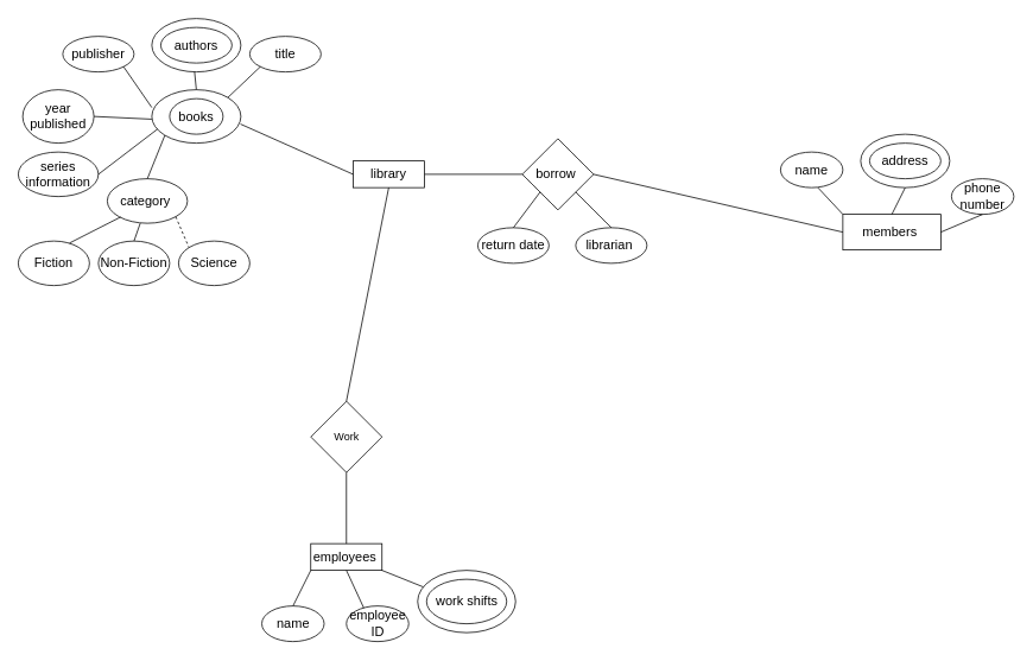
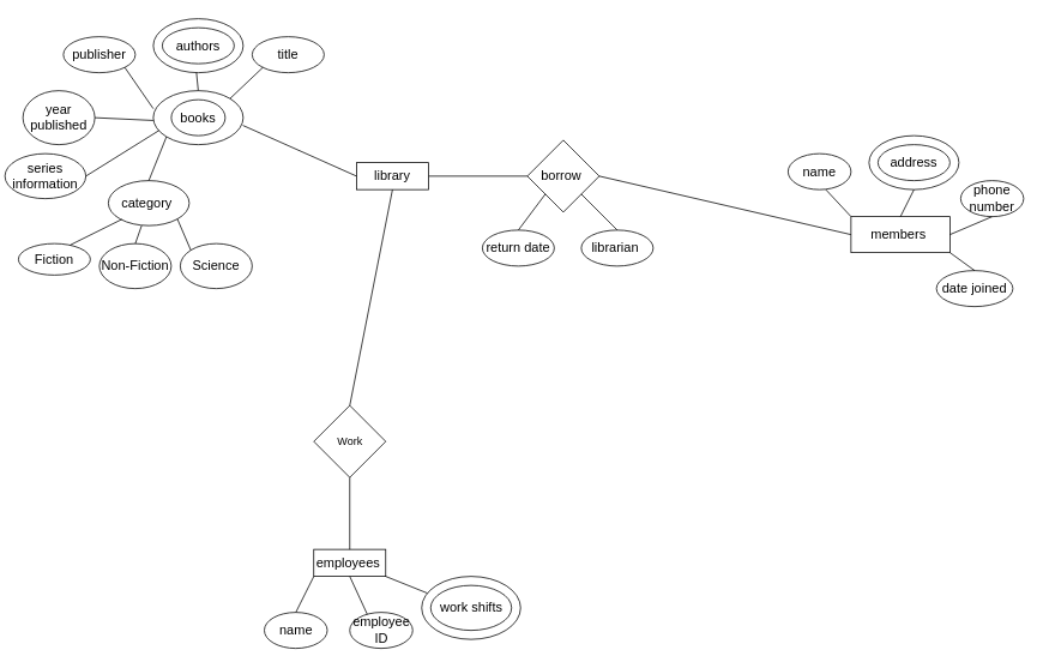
  <mxCell id="0" />
  <mxCell id="1" parent="0" />
  <mxCell id="2" value="" style="ellipse;whiteSpace=wrap;html=1;" vertex="1" parent="1"><mxGeometry x="170" y="100" width="100" height="60" as="geometry" /></mxCell>
  <mxCell id="3" value="" style="ellipse;whiteSpace=wrap;html=1;" vertex="1" parent="1"><mxGeometry x="468.5" y="640" width="110" height="70" as="geometry" /></mxCell>
  <mxCell id="4" value="" style="ellipse;whiteSpace=wrap;html=1;" vertex="1" parent="1"><mxGeometry x="966" y="150" width="100" height="60" as="geometry" /></mxCell>
  <mxCell id="5" value="" style="ellipse;whiteSpace=wrap;html=1;" vertex="1" parent="1"><mxGeometry x="170" y="20" width="100" height="60" as="geometry" /></mxCell>
  <mxCell id="6" value="&lt;span style=&quot;font-size:11.0pt;line-height:&lt;br/&gt;115%;font-family:&amp;quot;Arial&amp;quot;,sans-serif;mso-fareast-font-family:Arial;mso-ansi-language:&lt;br/&gt;EN-GB;mso-fareast-language:EN-US;mso-bidi-language:AR-SA&quot; lang=&quot;EN-GB&quot;&gt;title&lt;/span&gt;" style="ellipse;whiteSpace=wrap;html=1;" vertex="1" parent="1"><mxGeometry x="280" y="40" width="80" height="40" as="geometry" /></mxCell>
  <mxCell id="7" value="&lt;span style=&quot;font-size:11.0pt;line-height:&lt;br/&gt;115%;font-family:&amp;quot;Arial&amp;quot;,sans-serif;mso-fareast-font-family:Arial;mso-ansi-language:&lt;br/&gt;EN-GB;mso-fareast-language:EN-US;mso-bidi-language:AR-SA&quot; lang=&quot;EN-GB&quot;&gt;authors&lt;/span&gt;" style="ellipse;whiteSpace=wrap;html=1;" vertex="1" parent="1"><mxGeometry x="180" y="30" width="80" height="40" as="geometry" /></mxCell>
  <mxCell id="8" value="&lt;span style=&quot;font-size:11.0pt;line-height:&lt;br/&gt;115%;font-family:&amp;quot;Arial&amp;quot;,sans-serif;mso-fareast-font-family:Arial;mso-ansi-language:&lt;br/&gt;EN-GB;mso-fareast-language:EN-US;mso-bidi-language:AR-SA&quot; lang=&quot;EN-GB&quot;&gt;publisher&lt;/span&gt;" style="ellipse;whiteSpace=wrap;html=1;" vertex="1" parent="1"><mxGeometry x="70" y="40" width="80" height="40" as="geometry" /></mxCell>
  <mxCell id="9" value="&lt;span style=&quot;font-size:11.0pt;line-height:&lt;br/&gt;115%;font-family:&amp;quot;Arial&amp;quot;,sans-serif;mso-fareast-font-family:Arial;mso-ansi-language:&lt;br/&gt;EN-GB;mso-fareast-language:EN-US;mso-bidi-language:AR-SA&quot; lang=&quot;EN-GB&quot;&gt;year published&lt;/span&gt;" style="ellipse;whiteSpace=wrap;html=1;" vertex="1" parent="1"><mxGeometry x="25" y="100" width="80" height="60" as="geometry" /></mxCell>
- <mxCell id="10" value="&lt;span style=&quot;font-size:11.0pt;line-height:&lt;br/&gt;115%;font-family:&amp;quot;Arial&amp;quot;,sans-serif;mso-fareast-font-family:Arial;mso-ansi-language:&lt;br/&gt;EN-GB;mso-fareast-language:EN-US;mso-bidi-language:AR-SA&quot; lang=&quot;EN-GB&quot;&gt;series information&lt;/span&gt;" style="ellipse;whiteSpace=wrap;html=1;" vertex="1" parent="1"><mxGeometry x="20" y="170" width="90" height="50" as="geometry" /></mxCell>
+ <mxCell id="10" value="&lt;span style=&quot;font-size:11.0pt;line-height:&lt;br/&gt;115%;font-family:&amp;quot;Arial&amp;quot;,sans-serif;mso-fareast-font-family:Arial;mso-ansi-language:&lt;br/&gt;EN-GB;mso-fareast-language:EN-US;mso-bidi-language:AR-SA&quot; lang=&quot;EN-GB&quot;&gt;series information&lt;/span&gt;" style="ellipse;whiteSpace=wrap;html=1;" vertex="1" parent="1"><mxGeometry x="5" y="170" width="90" height="50" as="geometry" /></mxCell>
  <mxCell id="11" value="" style="endArrow=none;html=1;rounded=0;exitX=1;exitY=0.5;exitDx=0;exitDy=0;entryX=0.064;entryY=0.737;entryDx=0;entryDy=0;entryPerimeter=0;" edge="1" parent="1" source="10" target="2"><mxGeometry width="50" height="50" relative="1" as="geometry"><mxPoint x="120" y="190" as="sourcePoint" /><mxPoint x="170" y="140" as="targetPoint" /></mxGeometry></mxCell>
  <mxCell id="12" value="" style="endArrow=none;html=1;rounded=0;entryX=0;entryY=0;entryDx=0;entryDy=0;exitX=1;exitY=1;exitDx=0;exitDy=0;" edge="1" parent="1" source="8"><mxGeometry width="50" height="50" relative="1" as="geometry"><mxPoint x="140" y="80" as="sourcePoint" /><mxPoint x="170" y="120" as="targetPoint" /></mxGeometry></mxCell>
  <mxCell id="13" value="" style="endArrow=none;html=1;rounded=0;exitX=1;exitY=0.5;exitDx=0;exitDy=0;" edge="1" parent="1" source="9"><mxGeometry width="50" height="50" relative="1" as="geometry"><mxPoint x="104" y="126" as="sourcePoint" /><mxPoint x="170" y="133.095" as="targetPoint" /></mxGeometry></mxCell>
  <mxCell id="14" value="" style="endArrow=none;html=1;rounded=0;exitX=1;exitY=1;exitDx=0;exitDy=0;entryX=0.5;entryY=0;entryDx=0;entryDy=0;" edge="1" parent="1" target="2"><mxGeometry width="50" height="50" relative="1" as="geometry"><mxPoint x="218" y="80" as="sourcePoint" /><mxPoint x="220" y="100" as="targetPoint" /></mxGeometry></mxCell>
  <mxCell id="15" value="" style="endArrow=none;html=1;rounded=0;entryX=1;entryY=0;entryDx=0;entryDy=0;" edge="1" parent="1" target="2"><mxGeometry width="50" height="50" relative="1" as="geometry"><mxPoint x="292" y="74" as="sourcePoint" /><mxPoint x="260" y="110" as="targetPoint" /></mxGeometry></mxCell>
  <mxCell id="16" value="&lt;span style=&quot;font-size:11.0pt;line-height:&lt;br/&gt;115%;font-family:&amp;quot;Arial&amp;quot;,sans-serif;mso-fareast-font-family:Arial;mso-ansi-language:&lt;br/&gt;EN-GB;mso-fareast-language:EN-US;mso-bidi-language:AR-SA&quot; lang=&quot;EN-GB&quot;&gt;category&amp;nbsp;&lt;/span&gt;" style="ellipse;whiteSpace=wrap;html=1;" vertex="1" parent="1"><mxGeometry x="120" y="200" width="90" height="50" as="geometry" /></mxCell>
  <mxCell id="17" value="" style="endArrow=none;html=1;rounded=0;exitX=0.5;exitY=0;exitDx=0;exitDy=0;entryX=0;entryY=1;entryDx=0;entryDy=0;" edge="1" parent="1" source="16" target="2"><mxGeometry width="50" height="50" relative="1" as="geometry"><mxPoint x="154" y="196" as="sourcePoint" /><mxPoint x="190" y="150" as="targetPoint" /></mxGeometry></mxCell>
- <mxCell id="18" value="&lt;span style=&quot;font-size:11.0pt;line-height:&lt;br/&gt;115%;font-family:&amp;quot;Arial&amp;quot;,sans-serif;mso-fareast-font-family:Arial;mso-ansi-language:&lt;br/&gt;EN-GB;mso-fareast-language:EN-US;mso-bidi-language:AR-SA&quot; lang=&quot;EN-GB&quot;&gt;Fiction&lt;/span&gt;" style="ellipse;whiteSpace=wrap;html=1;" vertex="1" parent="1"><mxGeometry x="20" y="270" width="80" height="50" as="geometry" /></mxCell>
+ <mxCell id="18" value="&lt;span style=&quot;font-size:11.0pt;line-height:&lt;br/&gt;115%;font-family:&amp;quot;Arial&amp;quot;,sans-serif;mso-fareast-font-family:Arial;mso-ansi-language:&lt;br/&gt;EN-GB;mso-fareast-language:EN-US;mso-bidi-language:AR-SA&quot; lang=&quot;EN-GB&quot;&gt;Fiction&lt;/span&gt;" style="ellipse;whiteSpace=wrap;html=1;" vertex="1" parent="1"><mxGeometry x="20" y="270" width="80" height="35" as="geometry" /></mxCell>
  <mxCell id="19" value="&lt;span style=&quot;font-size:11.0pt;line-height:&lt;br/&gt;115%;font-family:&amp;quot;Arial&amp;quot;,sans-serif;mso-fareast-font-family:Arial;mso-ansi-language:&lt;br/&gt;EN-GB;mso-fareast-language:EN-US;mso-bidi-language:AR-SA&quot; lang=&quot;EN-GB&quot;&gt;Science&lt;/span&gt;" style="ellipse;whiteSpace=wrap;html=1;" vertex="1" parent="1"><mxGeometry x="200" y="270" width="80" height="50" as="geometry" /></mxCell>
  <mxCell id="20" value="&lt;span style=&quot;font-size:11.0pt;line-height:&lt;br/&gt;115%;font-family:&amp;quot;Arial&amp;quot;,sans-serif;mso-fareast-font-family:Arial;mso-ansi-language:&lt;br/&gt;EN-GB;mso-fareast-language:EN-US;mso-bidi-language:AR-SA&quot; lang=&quot;EN-GB&quot;&gt;Non-Fiction&lt;/span&gt;" style="ellipse;whiteSpace=wrap;html=1;" vertex="1" parent="1"><mxGeometry x="110" y="270" width="80" height="50" as="geometry" /></mxCell>
  <mxCell id="21" value="&lt;span style=&quot;font-size:11.0pt;line-height:&lt;br/&gt;115%;font-family:&amp;quot;Arial&amp;quot;,sans-serif;mso-fareast-font-family:Arial;mso-ansi-language:&lt;br/&gt;EN-GB;mso-fareast-language:EN-US;mso-bidi-language:AR-SA&quot; lang=&quot;EN-GB&quot;&gt;members&amp;nbsp;&lt;/span&gt;" style="rounded=0;whiteSpace=wrap;html=1;" vertex="1" parent="1"><mxGeometry x="946" y="240" width="110" height="40" as="geometry" /></mxCell>
  <mxCell id="22" value="&lt;span style=&quot;font-size:11.0pt;line-height:&lt;br/&gt;115%;font-family:&amp;quot;Arial&amp;quot;,sans-serif;mso-fareast-font-family:Arial;mso-ansi-language:&lt;br/&gt;EN-GB;mso-fareast-language:EN-US;mso-bidi-language:AR-SA&quot; lang=&quot;EN-GB&quot;&gt;name&lt;/span&gt;" style="ellipse;whiteSpace=wrap;html=1;" vertex="1" parent="1"><mxGeometry x="876" y="170" width="70" height="40" as="geometry" /></mxCell>
  <mxCell id="23" value="" style="endArrow=none;html=1;rounded=0;exitX=0.72;exitY=0.045;exitDx=0;exitDy=0;exitPerimeter=0;" edge="1" parent="1" source="18"><mxGeometry width="50" height="50" relative="1" as="geometry"><mxPoint x="70" y="240" as="sourcePoint" /><mxPoint x="135" y="243" as="targetPoint" /></mxGeometry></mxCell>
  <mxCell id="24" value="" style="endArrow=none;html=1;rounded=0;exitX=0.5;exitY=0;exitDx=0;exitDy=0;" edge="1" parent="1" source="20"><mxGeometry width="50" height="50" relative="1" as="geometry"><mxPoint x="100" y="279" as="sourcePoint" /><mxPoint x="157" y="250" as="targetPoint" /></mxGeometry></mxCell>
- <mxCell id="25" value="" style="endArrow=none;html=1;rounded=0;entryX=0;entryY=0;entryDx=0;entryDy=0;exitX=1;exitY=1;exitDx=0;exitDy=0;dashed=1;" edge="1" parent="1" source="16" target="19"><mxGeometry width="50" height="50" relative="1" as="geometry"><mxPoint x="200" y="234" as="sourcePoint" /><mxPoint x="250" y="210.5" as="targetPoint" /></mxGeometry></mxCell>
+ <mxCell id="25" value="" style="endArrow=none;html=1;rounded=0;entryX=0;entryY=0;entryDx=0;entryDy=0;exitX=1;exitY=1;exitDx=0;exitDy=0;" edge="1" parent="1" source="16" target="19"><mxGeometry width="50" height="50" relative="1" as="geometry"><mxPoint x="200" y="234" as="sourcePoint" /><mxPoint x="250" y="210.5" as="targetPoint" /></mxGeometry></mxCell>
  <mxCell id="26" value="&lt;span style=&quot;font-size:11.0pt;line-height:&lt;br/&gt;115%;font-family:&amp;quot;Arial&amp;quot;,sans-serif;mso-fareast-font-family:Arial;mso-ansi-language:&lt;br/&gt;EN-GB;mso-fareast-language:EN-US;mso-bidi-language:AR-SA&quot; lang=&quot;EN-GB&quot;&gt;address&lt;/span&gt;" style="ellipse;whiteSpace=wrap;html=1;" vertex="1" parent="1"><mxGeometry x="976" y="160" width="80" height="40" as="geometry" /></mxCell>
  <mxCell id="27" value="&lt;span style=&quot;font-size:11.0pt;line-height:&lt;br/&gt;115%;font-family:&amp;quot;Arial&amp;quot;,sans-serif;mso-fareast-font-family:Arial;mso-ansi-language:&lt;br/&gt;EN-GB;mso-fareast-language:EN-US;mso-bidi-language:AR-SA&quot; lang=&quot;EN-GB&quot;&gt;phone number&lt;/span&gt;" style="ellipse;whiteSpace=wrap;html=1;" vertex="1" parent="1"><mxGeometry x="1068" y="200" width="70" height="40" as="geometry" /></mxCell>
+ <mxCell id="28" value="&lt;span style=&quot;font-size:11.0pt;line-height:&lt;br/&gt;115%;font-family:&amp;quot;Arial&amp;quot;,sans-serif;mso-fareast-font-family:Arial;mso-ansi-language:&lt;br/&gt;EN-GB;mso-fareast-language:EN-US;mso-bidi-language:AR-SA&quot; lang=&quot;EN-GB&quot;&gt;date joined&lt;/span&gt;" style="ellipse;whiteSpace=wrap;html=1;" vertex="1" parent="1"><mxGeometry x="1041" y="300" width="85" height="40" as="geometry" /></mxCell>
  <mxCell id="29" value="&lt;span style=&quot;font-size:11.0pt;line-height:&lt;br/&gt;115%;font-family:&amp;quot;Arial&amp;quot;,sans-serif;mso-fareast-font-family:Arial;mso-ansi-language:&lt;br/&gt;EN-GB;mso-fareast-language:EN-US;mso-bidi-language:AR-SA&quot; lang=&quot;EN-GB&quot;&gt;borrow&amp;nbsp;&lt;/span&gt;" style="rhombus;whiteSpace=wrap;html=1;" vertex="1" parent="1"><mxGeometry x="586" y="155" width="80" height="80" as="geometry" /></mxCell>
  <mxCell id="30" value="&lt;span style=&quot;font-size:11.0pt;line-height:&lt;br/&gt;115%;font-family:&amp;quot;Arial&amp;quot;,sans-serif;mso-fareast-font-family:Arial;mso-ansi-language:&lt;br/&gt;EN-GB;mso-fareast-language:EN-US;mso-bidi-language:AR-SA&quot; lang=&quot;EN-GB&quot;&gt;return date&lt;/span&gt;" style="ellipse;whiteSpace=wrap;html=1;" vertex="1" parent="1"><mxGeometry x="536" y="255" width="80" height="40" as="geometry" /></mxCell>
  <mxCell id="31" value="&lt;span style=&quot;font-size:11.0pt;line-height:&lt;br/&gt;115%;font-family:&amp;quot;Arial&amp;quot;,sans-serif;mso-fareast-font-family:Arial;mso-ansi-language:&lt;br/&gt;EN-GB;mso-fareast-language:EN-US;mso-bidi-language:AR-SA&quot; lang=&quot;EN-GB&quot;&gt;librarian&amp;nbsp;&lt;/span&gt;" style="ellipse;whiteSpace=wrap;html=1;" vertex="1" parent="1"><mxGeometry x="646" y="255" width="80" height="40" as="geometry" /></mxCell>
  <mxCell id="32" value="&lt;span style=&quot;font-size:11.0pt;line-height:&lt;br/&gt;115%;font-family:&amp;quot;Arial&amp;quot;,sans-serif;mso-fareast-font-family:Arial;mso-ansi-language:&lt;br/&gt;EN-GB;mso-fareast-language:EN-US;mso-bidi-language:AR-SA&quot; lang=&quot;EN-GB&quot;&gt;employees&amp;nbsp;&lt;/span&gt;" style="rounded=0;whiteSpace=wrap;html=1;" vertex="1" parent="1"><mxGeometry x="348.5" y="610" width="80" height="30" as="geometry" /></mxCell>
  <mxCell id="33" value="&lt;span style=&quot;font-size:11.0pt;line-height:&lt;br/&gt;115%;font-family:&amp;quot;Arial&amp;quot;,sans-serif;mso-fareast-font-family:Arial;mso-ansi-language:&lt;br/&gt;EN-GB;mso-fareast-language:EN-US;mso-bidi-language:AR-SA&quot; lang=&quot;EN-GB&quot;&gt;name&lt;/span&gt;" style="ellipse;whiteSpace=wrap;html=1;" vertex="1" parent="1"><mxGeometry x="293.5" y="680" width="70" height="40" as="geometry" /></mxCell>
  <mxCell id="34" value="&lt;span style=&quot;font-size:11.0pt;line-height:&lt;br/&gt;115%;font-family:&amp;quot;Arial&amp;quot;,sans-serif;mso-fareast-font-family:Arial;mso-ansi-language:&lt;br/&gt;EN-GB;mso-fareast-language:EN-US;mso-bidi-language:AR-SA&quot; lang=&quot;EN-GB&quot;&gt;employee ID&lt;/span&gt;" style="ellipse;whiteSpace=wrap;html=1;" vertex="1" parent="1"><mxGeometry x="388.5" y="680" width="70" height="40" as="geometry" /></mxCell>
  <mxCell id="35" value="&lt;span style=&quot;font-size:11.0pt;line-height:&lt;br/&gt;115%;font-family:&amp;quot;Arial&amp;quot;,sans-serif;mso-fareast-font-family:Arial;mso-ansi-language:&lt;br/&gt;EN-GB;mso-fareast-language:EN-US;mso-bidi-language:AR-SA&quot; lang=&quot;EN-GB&quot;&gt;work shifts&lt;/span&gt;" style="ellipse;whiteSpace=wrap;html=1;" vertex="1" parent="1"><mxGeometry x="478.5" y="650" width="90" height="50" as="geometry" /></mxCell>
  <mxCell id="36" value="" style="endArrow=none;html=1;rounded=0;entryX=0;entryY=0;entryDx=0;entryDy=0;exitX=0;exitY=1;exitDx=0;exitDy=0;" edge="1" parent="1" target="21"><mxGeometry width="50" height="50" relative="1" as="geometry"><mxPoint x="918" y="210" as="sourcePoint" /><mxPoint x="876" y="256" as="targetPoint" /></mxGeometry></mxCell>
  <mxCell id="37" value="" style="endArrow=none;html=1;rounded=0;entryX=0.5;entryY=0;entryDx=0;entryDy=0;exitX=0.5;exitY=1;exitDx=0;exitDy=0;" edge="1" parent="1" source="4" target="21"><mxGeometry width="50" height="50" relative="1" as="geometry"><mxPoint x="928" y="220" as="sourcePoint" /><mxPoint x="956" y="250" as="targetPoint" /></mxGeometry></mxCell>
  <mxCell id="38" value="" style="endArrow=none;html=1;rounded=0;entryX=1;entryY=0.5;entryDx=0;entryDy=0;exitX=0.5;exitY=1;exitDx=0;exitDy=0;" edge="1" parent="1" source="27" target="21"><mxGeometry width="50" height="50" relative="1" as="geometry"><mxPoint x="1026" y="220" as="sourcePoint" /><mxPoint x="1011" y="250" as="targetPoint" /></mxGeometry></mxCell>
+ <mxCell id="39" value="" style="endArrow=none;html=1;rounded=0;entryX=1;entryY=1;entryDx=0;entryDy=0;exitX=0.5;exitY=0;exitDx=0;exitDy=0;" edge="1" parent="1" source="28" target="21"><mxGeometry width="50" height="50" relative="1" as="geometry"><mxPoint x="1113" y="250" as="sourcePoint" /><mxPoint x="1066" y="270" as="targetPoint" /></mxGeometry></mxCell>
  <mxCell id="40" value="" style="endArrow=none;html=1;rounded=0;entryX=1;entryY=1;entryDx=0;entryDy=0;exitX=0.5;exitY=0;exitDx=0;exitDy=0;" edge="1" parent="1" source="31" target="29"><mxGeometry width="50" height="50" relative="1" as="geometry"><mxPoint x="803" y="155" as="sourcePoint" /><mxPoint x="831" y="185" as="targetPoint" /></mxGeometry></mxCell>
  <mxCell id="41" value="" style="endArrow=none;html=1;rounded=0;entryX=0;entryY=1;entryDx=0;entryDy=0;exitX=0.5;exitY=0;exitDx=0;exitDy=0;" edge="1" parent="1" source="30" target="29"><mxGeometry width="50" height="50" relative="1" as="geometry"><mxPoint x="696" y="265" as="sourcePoint" /><mxPoint x="656" y="225" as="targetPoint" /></mxGeometry></mxCell>
  <mxCell id="42" value="" style="endArrow=none;html=1;rounded=0;entryX=0;entryY=1;entryDx=0;entryDy=0;exitX=0.5;exitY=0;exitDx=0;exitDy=0;" edge="1" parent="1" source="33" target="32"><mxGeometry width="50" height="50" relative="1" as="geometry"><mxPoint x="338.5" y="410" as="sourcePoint" /><mxPoint x="368.5" y="370" as="targetPoint" /></mxGeometry></mxCell>
  <mxCell id="43" value="" style="endArrow=none;html=1;rounded=0;entryX=0.5;entryY=1;entryDx=0;entryDy=0;exitX=0.278;exitY=0.053;exitDx=0;exitDy=0;exitPerimeter=0;" edge="1" parent="1" source="34" target="32"><mxGeometry width="50" height="50" relative="1" as="geometry"><mxPoint x="338.5" y="690" as="sourcePoint" /><mxPoint x="358.5" y="650" as="targetPoint" /></mxGeometry></mxCell>
  <mxCell id="44" value="" style="endArrow=none;html=1;rounded=0;entryX=1;entryY=1;entryDx=0;entryDy=0;exitX=0.057;exitY=0.266;exitDx=0;exitDy=0;exitPerimeter=0;" edge="1" parent="1" source="3" target="32"><mxGeometry width="50" height="50" relative="1" as="geometry"><mxPoint x="417.5" y="692" as="sourcePoint" /><mxPoint x="398.5" y="650" as="targetPoint" /></mxGeometry></mxCell>
  <mxCell id="45" value="" style="endArrow=none;html=1;rounded=0;entryX=1;entryY=0.5;entryDx=0;entryDy=0;" edge="1" parent="1" source="29" target="47"><mxGeometry width="50" height="50" relative="1" as="geometry"><mxPoint x="478" y="139" as="sourcePoint" /><mxPoint x="556" y="195" as="targetPoint" /></mxGeometry></mxCell>
  <mxCell id="46" value="" style="endArrow=none;html=1;rounded=0;entryX=1;entryY=0.5;entryDx=0;entryDy=0;exitX=0;exitY=0.5;exitDx=0;exitDy=0;" edge="1" parent="1" source="21" target="29"><mxGeometry width="50" height="50" relative="1" as="geometry"><mxPoint x="631" y="42" as="sourcePoint" /><mxPoint x="470" y="38" as="targetPoint" /></mxGeometry></mxCell>
  <mxCell id="47" value="&lt;span style=&quot;font-size:11.0pt;line-height:&lt;br/&gt;115%;font-family:&amp;quot;Arial&amp;quot;,sans-serif;mso-fareast-font-family:Arial;mso-ansi-language:&lt;br/&gt;EN-GB;mso-fareast-language:EN-US;mso-bidi-language:AR-SA&quot; lang=&quot;EN-GB&quot;&gt;library&lt;/span&gt;" style="rounded=0;whiteSpace=wrap;html=1;" vertex="1" parent="1"><mxGeometry x="396" y="180" width="80" height="30" as="geometry" /></mxCell>
  <mxCell id="48" value="&lt;span style=&quot;font-size:11.0pt;line-height:&lt;br/&gt;115%;font-family:&amp;quot;Arial&amp;quot;,sans-serif;mso-fareast-font-family:Arial;mso-ansi-language:&lt;br/&gt;EN-GB;mso-fareast-language:EN-US;mso-bidi-language:AR-SA&quot; lang=&quot;EN-GB&quot;&gt;books&lt;/span&gt;" style="ellipse;whiteSpace=wrap;html=1;" vertex="1" parent="1"><mxGeometry x="190" y="110" width="60" height="40" as="geometry" /></mxCell>
  <mxCell id="49" value="" style="endArrow=none;html=1;rounded=0;exitX=0.996;exitY=0.643;exitDx=0;exitDy=0;exitPerimeter=0;entryX=0;entryY=0.5;entryDx=0;entryDy=0;" edge="1" parent="1" source="2" target="47"><mxGeometry width="50" height="50" relative="1" as="geometry"><mxPoint x="280" y="130" as="sourcePoint" /><mxPoint x="410" y="295" as="targetPoint" /></mxGeometry></mxCell>
  <mxCell id="50" value="Work" style="rhombus;whiteSpace=wrap;html=1;" vertex="1" parent="1"><mxGeometry x="348.5" y="450" width="80" height="80" as="geometry" /></mxCell>
  <mxCell id="51" value="" style="endArrow=none;html=1;rounded=0;exitX=0.5;exitY=0;exitDx=0;exitDy=0;entryX=0.5;entryY=1;entryDx=0;entryDy=0;" edge="1" parent="1" source="50" target="47"><mxGeometry width="50" height="50" relative="1" as="geometry"><mxPoint x="161" y="110" as="sourcePoint" /><mxPoint x="181" y="61" as="targetPoint" /></mxGeometry></mxCell>
  <mxCell id="52" value="" style="endArrow=none;html=1;rounded=0;exitX=0.5;exitY=0;exitDx=0;exitDy=0;entryX=0.5;entryY=1;entryDx=0;entryDy=0;" edge="1" parent="1" source="32"><mxGeometry width="50" height="50" relative="1" as="geometry"><mxPoint x="383.5" y="695" as="sourcePoint" /><mxPoint x="388.5" y="530" as="targetPoint" /></mxGeometry></mxCell>
